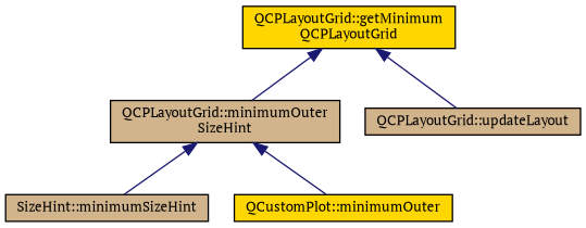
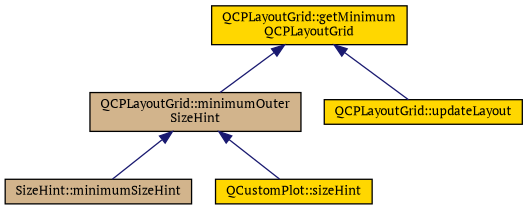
  digraph {
    fontname="PT Serif"
    rankdir=TB
    node [color=black fillcolor=gold fontname="PT Serif" fontsize=10 shape=record style=filled]
    edge [color=midnightblue dir=back fontname="PT Serif" fontsize=10 labelfontname=Helvetica labelfontsize=10 style=solid]
    n1 [fontcolor=black height=0.2 label="QCPLayoutGrid::getMinimum\lQCPLayoutGrid" width=0.4]
    n2 [fillcolor=tan height=0.2 label="QCPLayoutGrid::minimumOuter\lSizeHint" width=0.4]
-   n3 [fillcolor=tan height=0.2 label="QCPLayoutGrid::updateLayout" width=0.4]
+   n3 [height=0.2 label="QCPLayoutGrid::updateLayout" width=0.4]
    n4 [fillcolor=tan height=0.2 label="SizeHint::minimumSizeHint" width=0.4]
-   n5 [height=0.2 label="QCustomPlot::minimumOuter" width=0.4]
+   n5 [height=0.2 label="QCustomPlot::sizeHint" width=0.4]
    n1 -> n2
    n1 -> n3
    n2 -> n4
    n2 -> n5
  }
